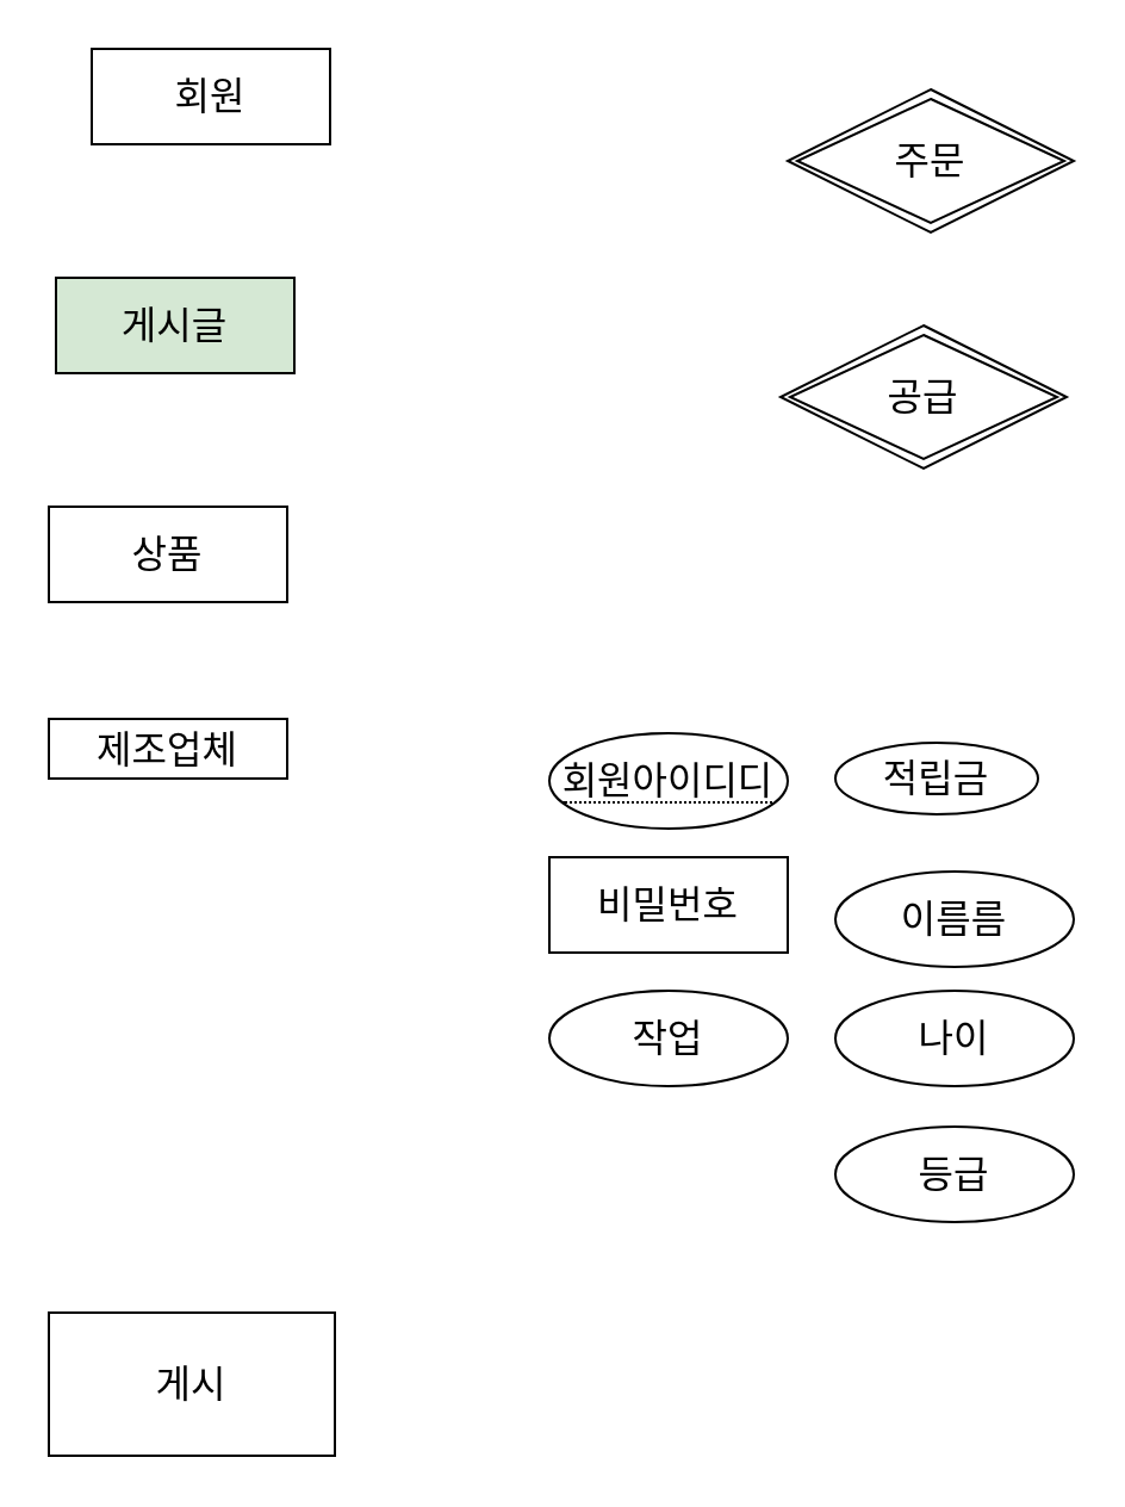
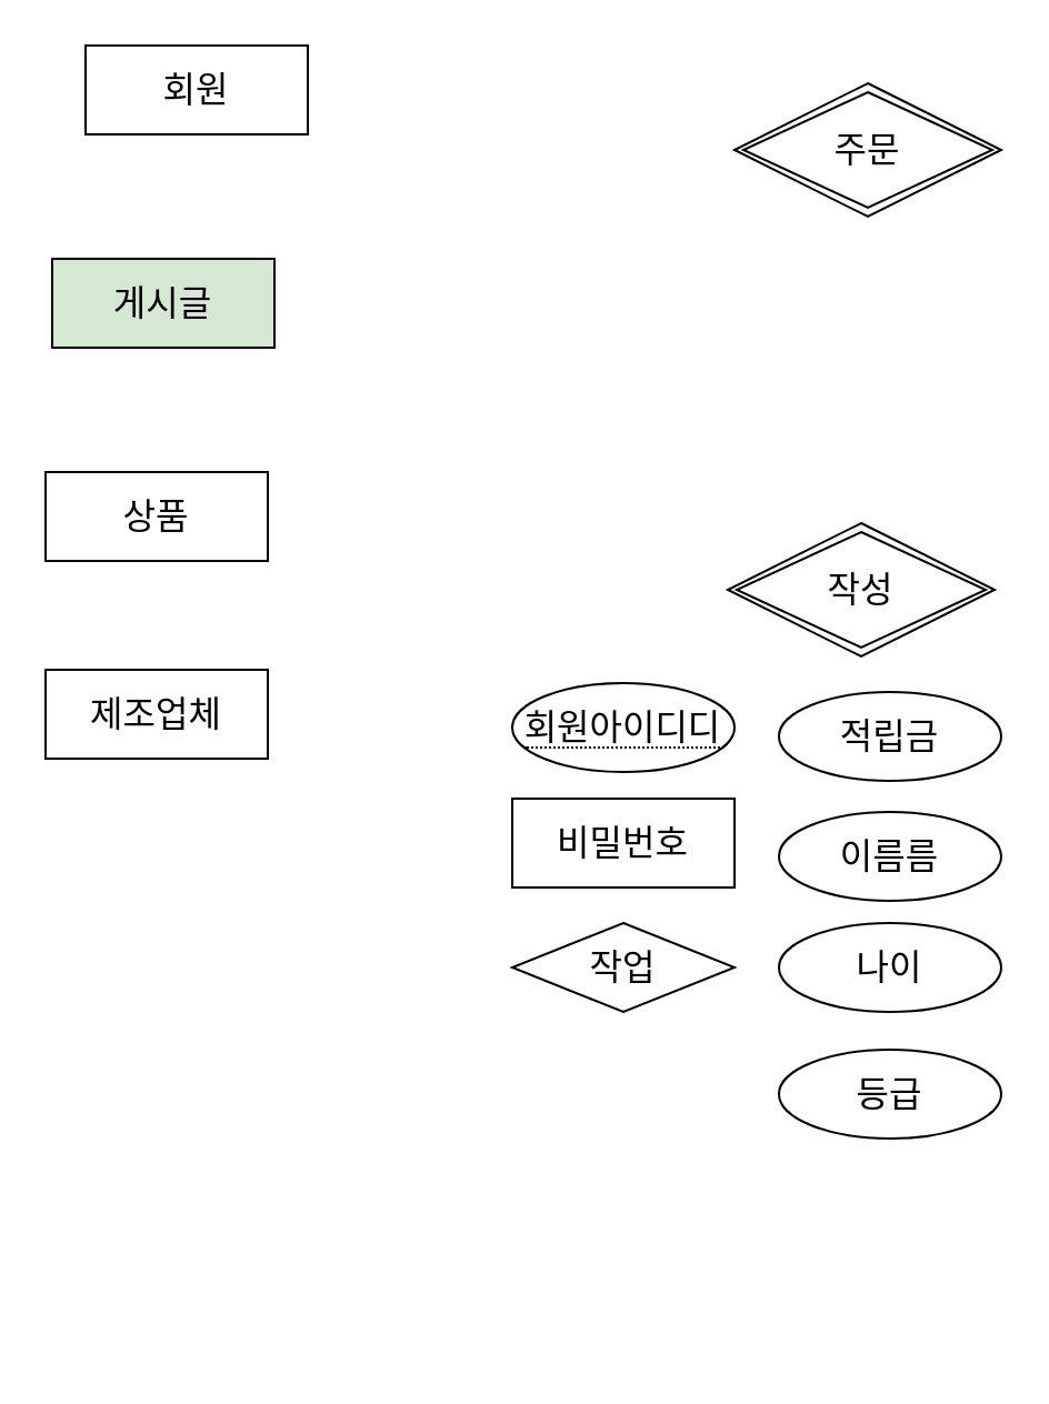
  <mxCell id="0" />
  <mxCell id="1" parent="0" />
- <mxCell id="2" value="게시" style="rounded=0;whiteSpace=wrap;html=1;fontSize=16;" vertex="1" parent="1"><mxGeometry x="20" y="550" width="120" height="60" as="geometry" /></mxCell>
  <mxCell id="3" value="주문" style="shape=rhombus;double=1;perimeter=rhombusPerimeter;whiteSpace=wrap;html=1;align=center;fontSize=16;" vertex="1" parent="1"><mxGeometry x="330" y="37" width="120" height="60" as="geometry" /></mxCell>
- <mxCell id="5" value="공급" style="shape=rhombus;double=1;perimeter=rhombusPerimeter;whiteSpace=wrap;html=1;align=center;fontSize=16;" vertex="1" parent="1"><mxGeometry x="327" y="136" width="120" height="60" as="geometry" /></mxCell>
+ <mxCell id="4" value="작성" style="shape=rhombus;double=1;perimeter=rhombusPerimeter;whiteSpace=wrap;html=1;align=center;fontSize=16;" vertex="1" parent="1"><mxGeometry x="327" y="235" width="120" height="60" as="geometry" /></mxCell>
  <mxCell id="6" value="회원" style="whiteSpace=wrap;html=1;align=center;fontSize=16;" vertex="1" parent="1"><mxGeometry x="38" y="20" width="100" height="40" as="geometry" /></mxCell>
  <mxCell id="7" value="게시글" style="whiteSpace=wrap;html=1;align=center;fontSize=16;fillColor=#d5e8d4;" vertex="1" parent="1"><mxGeometry x="23" y="116" width="100" height="40" as="geometry" /></mxCell>
  <mxCell id="8" value="상품" style="whiteSpace=wrap;html=1;align=center;fontSize=16;" vertex="1" parent="1"><mxGeometry x="20" y="212" width="100" height="40" as="geometry" /></mxCell>
- <mxCell id="9" value="제조업체" style="whiteSpace=wrap;html=1;align=center;fontSize=16;" vertex="1" parent="1"><mxGeometry x="20" y="301" width="100" height="25" as="geometry" /></mxCell>
+ <mxCell id="9" value="제조업체" style="whiteSpace=wrap;html=1;align=center;fontSize=16;" vertex="1" parent="1"><mxGeometry x="20" y="301" width="100" height="40" as="geometry" /></mxCell>
  <mxCell id="10" value="비밀번호" style="whiteSpace=wrap;html=1;align=center;fontSize=16;rounded=0;" vertex="1" parent="1"><mxGeometry x="230" y="359" width="100" height="40" as="geometry" /></mxCell>
  <mxCell id="11" value="&lt;span style=&quot;border-bottom: 1px dotted&quot;&gt;회원아이디디&lt;/span&gt;" style="ellipse;whiteSpace=wrap;html=1;align=center;fontSize=16;" vertex="1" parent="1"><mxGeometry x="230" y="307" width="100" height="40" as="geometry" /></mxCell>
- <mxCell id="12" value="작업" style="ellipse;whiteSpace=wrap;html=1;align=center;fontSize=16;" vertex="1" parent="1"><mxGeometry x="230" y="415" width="100" height="40" as="geometry" /></mxCell>
+ <mxCell id="12" value="작업" style="rhombus;whiteSpace=wrap;html=1;align=center;fontSize=16;" vertex="1" parent="1"><mxGeometry x="230" y="415" width="100" height="40" as="geometry" /></mxCell>
  <mxCell id="13" value="등급" style="ellipse;whiteSpace=wrap;html=1;align=center;fontSize=16;" vertex="1" parent="1"><mxGeometry y="472" width="100" height="40" as="geometry" x="350" /></mxCell>
  <mxCell id="14" value="나이" style="ellipse;whiteSpace=wrap;html=1;align=center;fontSize=16;" vertex="1" parent="1"><mxGeometry y="415" width="100" height="40" as="geometry" x="350" /></mxCell>
  <mxCell id="15" value="이름름" style="ellipse;whiteSpace=wrap;html=1;align=center;fontSize=16;" vertex="1" parent="1"><mxGeometry y="365" width="100" height="40" as="geometry" x="350" /></mxCell>
- <mxCell id="16" value="적립금" style="ellipse;whiteSpace=wrap;html=1;align=center;fontSize=16;" vertex="1" parent="1"><mxGeometry x="350" y="311" width="85" height="30" as="geometry" /></mxCell>
+ <mxCell id="16" value="적립금" style="ellipse;whiteSpace=wrap;html=1;align=center;fontSize=16;" vertex="1" parent="1"><mxGeometry y="311" width="100" height="40" as="geometry" x="350" /></mxCell>
